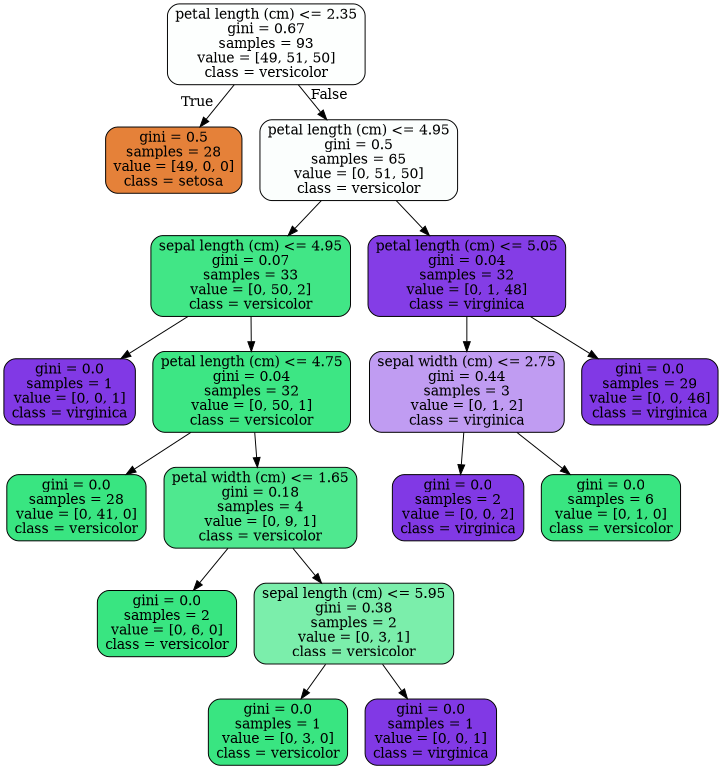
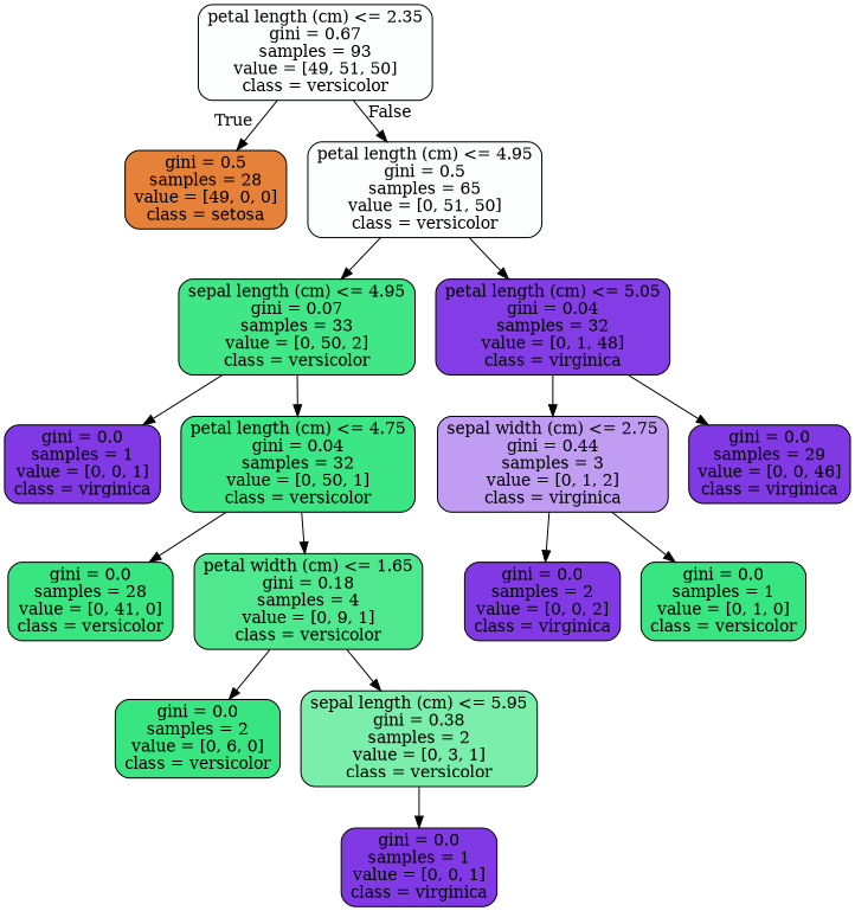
  digraph {
    fontname="DejaVu Serif"
    node [color=black fillcolor="#8139e5" fontname="DejaVu Serif" shape=box style="filled, rounded"]
    edge [fontname="DejaVu Serif"]
    n1 [fillcolor="#fdfffe" label="petal length (cm) <= 2.35\ngini = 0.67\nsamples = 93\nvalue = [49, 51, 50]\nclass = versicolor"]
    n2 [fillcolor="#e58139" label="gini = 0.5\nsamples = 28\nvalue = [49, 0, 0]\nclass = setosa"]
    n3 [fillcolor="#fbfefd" label="petal length (cm) <= 4.95\ngini = 0.5\nsamples = 65\nvalue = [0, 51, 50]\nclass = versicolor"]
    n4 [fillcolor="#41e686" label="sepal length (cm) <= 4.95\ngini = 0.07\nsamples = 33\nvalue = [0, 50, 2]\nclass = versicolor"]
    n5 [fillcolor="#843de6" label="petal length (cm) <= 5.05\ngini = 0.04\nsamples = 32\nvalue = [0, 1, 48]\nclass = virginica"]
    n6 [label="gini = 0.0\nsamples = 1\nvalue = [0, 0, 1]\nclass = virginica"]
    n7 [fillcolor="#3de684" label="petal length (cm) <= 4.75\ngini = 0.04\nsamples = 32\nvalue = [0, 50, 1]\nclass = versicolor"]
    n8 [fillcolor="#c09cf2" label="sepal width (cm) <= 2.75\ngini = 0.44\nsamples = 3\nvalue = [0, 1, 2]\nclass = virginica"]
    n9 [label="gini = 0.0\nsamples = 29\nvalue = [0, 0, 46]\nclass = virginica"]
    n10 [fillcolor="#39e581" label="gini = 0.0\nsamples = 28\nvalue = [0, 41, 0]\nclass = versicolor"]
    n11 [fillcolor="#4fe88f" label="petal width (cm) <= 1.65\ngini = 0.18\nsamples = 4\nvalue = [0, 9, 1]\nclass = versicolor"]
    n12 [fillcolor="#39e581" label="gini = 0.0\nsamples = 2\nvalue = [0, 6, 0]\nclass = versicolor"]
    n13 [fillcolor="#7beeab" label="sepal length (cm) <= 5.95\ngini = 0.38\nsamples = 2\nvalue = [0, 3, 1]\nclass = versicolor"]
-   n14 [fillcolor="#39e581" label="gini = 0.0\nsamples = 1\nvalue = [0, 3, 0]\nclass = versicolor"]
    n15 [label="gini = 0.0\nsamples = 1\nvalue = [0, 0, 1]\nclass = virginica"]
    n16 [label="gini = 0.0\nsamples = 2\nvalue = [0, 0, 2]\nclass = virginica"]
-   n17 [fillcolor="#39e581" label="gini = 0.0\nsamples = 6\nvalue = [0, 1, 0]\nclass = versicolor"]
+   n17 [fillcolor="#39e581" label="gini = 0.0\nsamples = 1\nvalue = [0, 1, 0]\nclass = versicolor"]
    n1 -> n2 [headlabel=True labelangle=45 labeldistance=2.5]
    n1 -> n3 [headlabel=False labelangle=-45 labeldistance=2.5]
    n3 -> n4
    n3 -> n5
    n4 -> n6
    n4 -> n7
    n5 -> n8
    n5 -> n9
    n7 -> n10
    n7 -> n11
    n8 -> n16
    n8 -> n17
    n11 -> n12
    n11 -> n13
-   n13 -> n14
    n13 -> n15
  }
